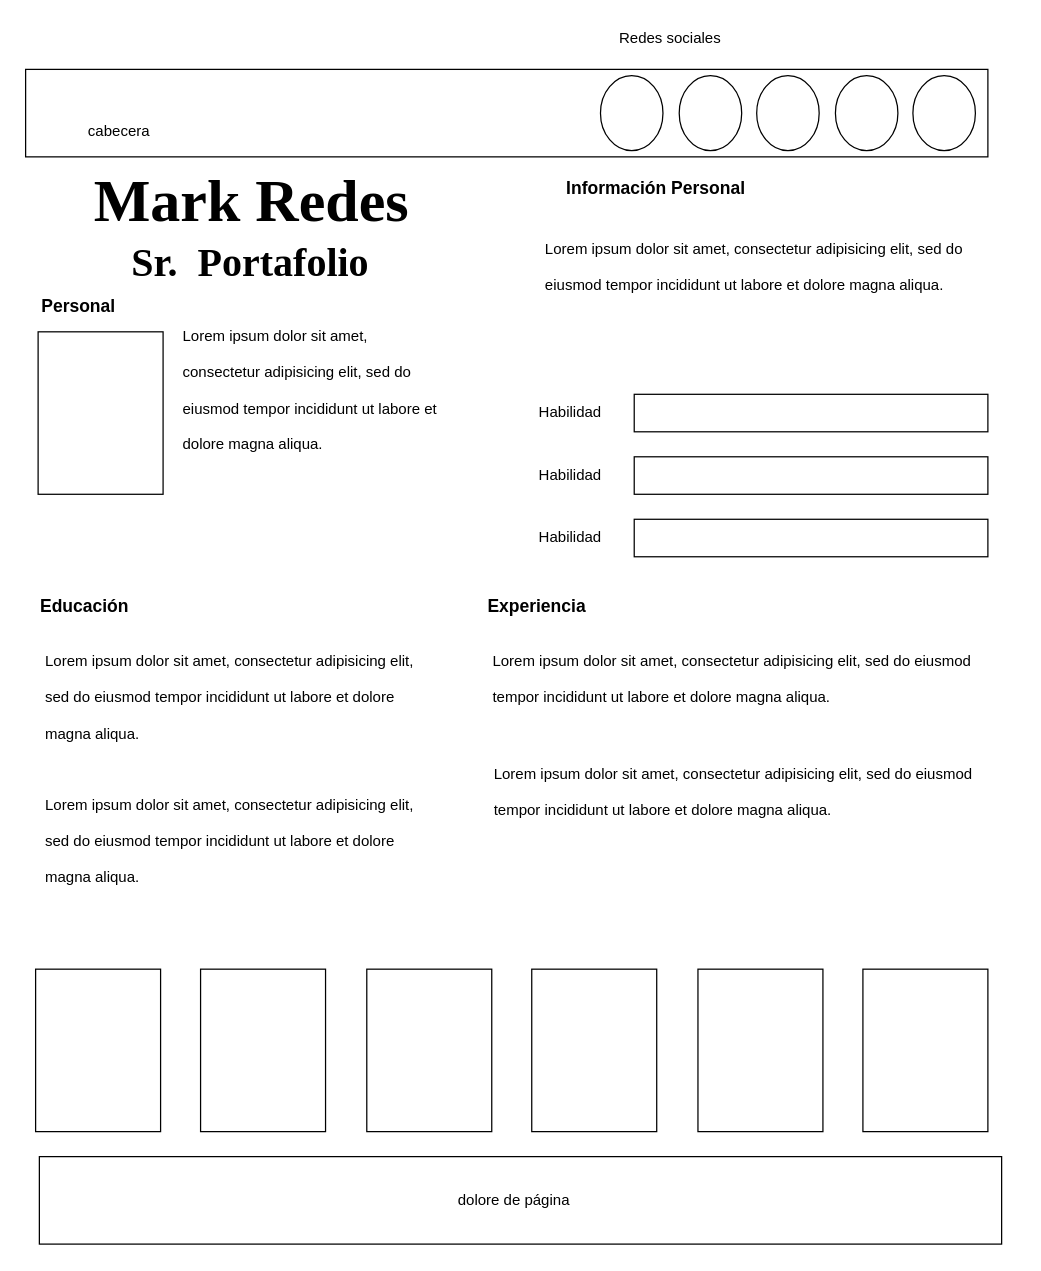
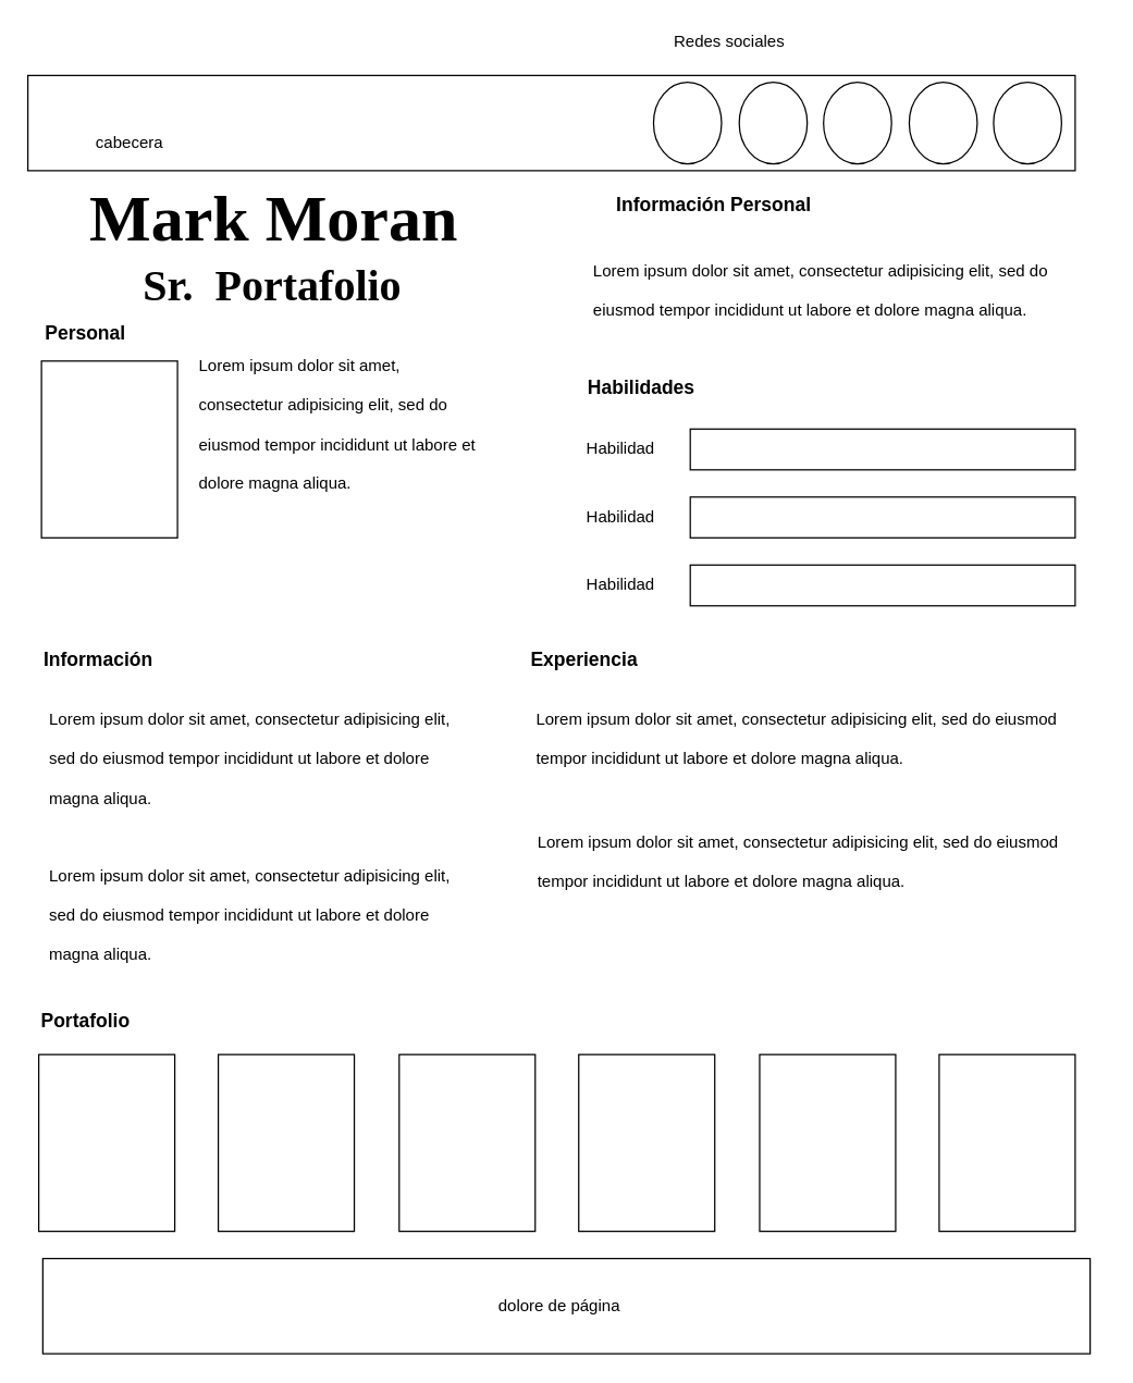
  <mxCell id="0" />
  <mxCell id="1" parent="0" />
  <mxCell id="2" value="" style="rounded=0;whiteSpace=wrap;html=1;" vertex="1" parent="1"><mxGeometry x="20" y="55" width="770" height="70" as="geometry" /></mxCell>
  <mxCell id="3" value="cabecera" style="text;html=1;strokeColor=none;fillColor=none;align=center;verticalAlign=middle;whiteSpace=wrap;rounded=0;" vertex="1" parent="1"><mxGeometry x="65" y="95" width="60" height="20" as="geometry" /></mxCell>
  <mxCell id="4" value="" style="ellipse;whiteSpace=wrap;html=1;" vertex="1" parent="1"><mxGeometry x="480" y="60" width="50" height="60" as="geometry" /></mxCell>
  <mxCell id="5" value="" style="ellipse;whiteSpace=wrap;html=1;" vertex="1" parent="1"><mxGeometry x="543" y="60" width="50" height="60" as="geometry" /></mxCell>
  <mxCell id="6" value="" style="ellipse;whiteSpace=wrap;html=1;" vertex="1" parent="1"><mxGeometry x="605" y="60" width="50" height="60" as="geometry" /></mxCell>
  <mxCell id="7" value="" style="ellipse;whiteSpace=wrap;html=1;" vertex="1" parent="1"><mxGeometry x="668" y="60" width="50" height="60" as="geometry" /></mxCell>
  <mxCell id="8" value="" style="ellipse;whiteSpace=wrap;html=1;" vertex="1" parent="1"><mxGeometry x="730" y="60" width="50" height="60" as="geometry" /></mxCell>
  <mxCell id="9" value="Redes sociales" style="text;html=1;strokeColor=none;fillColor=none;align=center;verticalAlign=middle;whiteSpace=wrap;rounded=0;" vertex="1" parent="1"><mxGeometry x="491" y="20" width="90" height="20" as="geometry" /></mxCell>
- <mxCell id="10" value="&lt;b&gt;&lt;font face=&quot;Verdana&quot; style=&quot;font-size: 48px&quot;&gt;Mark Redes&lt;/font&gt;&lt;/b&gt;" style="text;html=1;strokeColor=none;fillColor=none;align=center;verticalAlign=middle;whiteSpace=wrap;rounded=0;" vertex="1" parent="1"><mxGeometry x="21" y="125" width="360" height="70" as="geometry" /></mxCell>
+ <mxCell id="10" value="&lt;b&gt;&lt;font face=&quot;Verdana&quot; style=&quot;font-size: 48px&quot;&gt;Mark Moran&lt;/font&gt;&lt;/b&gt;" style="text;html=1;strokeColor=none;fillColor=none;align=center;verticalAlign=middle;whiteSpace=wrap;rounded=0;" vertex="1" parent="1"><mxGeometry x="21" y="125" width="360" height="70" as="geometry" /></mxCell>
  <mxCell id="11" value="&lt;b&gt;&lt;font face=&quot;Verdana&quot; style=&quot;font-size: 32px&quot;&gt;Sr.&amp;nbsp; Portafolio&lt;/font&gt;&lt;/b&gt;" style="text;html=1;strokeColor=none;fillColor=none;align=center;verticalAlign=middle;whiteSpace=wrap;rounded=0;" vertex="1" parent="1"><mxGeometry x="20" y="175" width="360" height="70" as="geometry" /></mxCell>
  <mxCell id="12" value="" style="rounded=0;whiteSpace=wrap;html=1;labelBackgroundColor=#66B2FF;" vertex="1" parent="1"><mxGeometry x="30" y="265" width="100" height="130" as="geometry" /></mxCell>
  <mxCell id="13" value="&lt;h1&gt;&lt;span style=&quot;font-size: 12px ; font-weight: normal&quot;&gt;Lorem ipsum dolor sit amet, consectetur adipisicing elit, sed do eiusmod tempor incididunt ut labore et dolore magna aliqua.&lt;/span&gt;&lt;br&gt;&lt;/h1&gt;" style="text;html=1;spacing=5;spacingTop=-20;whiteSpace=wrap;overflow=hidden;rounded=0;labelBackgroundColor=none;" vertex="1" parent="1"><mxGeometry x="141" y="245" width="220" height="120" as="geometry" /></mxCell>
  <mxCell id="14" value="Personal" style="text;html=1;strokeColor=none;fillColor=none;align=left;verticalAlign=middle;whiteSpace=wrap;rounded=0;labelBackgroundColor=none;fontStyle=1;fontSize=14;" vertex="1" parent="1"><mxGeometry x="31" y="235" width="140" height="20" as="geometry" /></mxCell>
  <mxCell id="15" value="Información Personal" style="text;html=1;fillColor=none;align=left;verticalAlign=middle;whiteSpace=wrap;rounded=0;labelBackgroundColor=none;fontStyle=1;fontSize=14;" vertex="1" parent="1"><mxGeometry x="451" y="140" width="360" height="20" as="geometry" /></mxCell>
  <mxCell id="16" value="&lt;h1&gt;&lt;span style=&quot;font-size: 12px ; font-weight: normal&quot;&gt;Lorem ipsum dolor sit amet, consectetur adipisicing elit, sed do eiusmod tempor incididunt ut labore et dolore magna aliqua.&lt;/span&gt;&lt;br&gt;&lt;/h1&gt;" style="text;html=1;spacing=5;spacingTop=-20;whiteSpace=wrap;overflow=hidden;rounded=0;labelBackgroundColor=none;" vertex="1" parent="1"><mxGeometry x="431" y="175" width="360" height="120" as="geometry" /></mxCell>
+ <mxCell id="17" value="Habilidades" style="text;html=1;fillColor=none;align=left;verticalAlign=middle;whiteSpace=wrap;rounded=0;labelBackgroundColor=none;fontStyle=1;fontSize=14;" vertex="1" parent="1"><mxGeometry x="430" y="275" width="360" height="20" as="geometry" /></mxCell>
  <mxCell id="18" value="" style="group" vertex="1" connectable="0" parent="1"><mxGeometry x="429" y="315" width="361" height="30" as="geometry" /></mxCell>
  <mxCell id="19" value="Habilidad" style="text;html=1;strokeColor=none;fillColor=none;align=left;verticalAlign=middle;whiteSpace=wrap;rounded=0;" vertex="1" parent="18"><mxGeometry y="5" width="91" height="20" as="geometry" /></mxCell>
  <mxCell id="20" value="" style="rounded=0;whiteSpace=wrap;html=1;labelBackgroundColor=none;fontSize=14;strokeColor=#000000;align=left;" vertex="1" parent="18"><mxGeometry x="78" width="283" height="30" as="geometry" /></mxCell>
  <mxCell id="21" value="" style="group" vertex="1" connectable="0" parent="1"><mxGeometry x="429" y="365" width="361" height="30" as="geometry" /></mxCell>
  <mxCell id="22" value="Habilidad" style="text;html=1;strokeColor=none;fillColor=none;align=left;verticalAlign=middle;whiteSpace=wrap;rounded=0;" vertex="1" parent="21"><mxGeometry y="5" width="91" height="20" as="geometry" /></mxCell>
  <mxCell id="23" value="" style="rounded=0;whiteSpace=wrap;html=1;labelBackgroundColor=none;fontSize=14;strokeColor=#000000;align=left;" vertex="1" parent="21"><mxGeometry x="78" width="283" height="30" as="geometry" /></mxCell>
  <mxCell id="24" value="" style="group" vertex="1" connectable="0" parent="1"><mxGeometry x="429" y="415" width="361" height="30" as="geometry" /></mxCell>
  <mxCell id="25" value="Habilidad" style="text;html=1;strokeColor=none;fillColor=none;align=left;verticalAlign=middle;whiteSpace=wrap;rounded=0;" vertex="1" parent="24"><mxGeometry y="5" width="91" height="20" as="geometry" /></mxCell>
  <mxCell id="26" value="" style="rounded=0;whiteSpace=wrap;html=1;labelBackgroundColor=none;fontSize=14;strokeColor=#000000;align=left;" vertex="1" parent="24"><mxGeometry x="78" width="283" height="30" as="geometry" /></mxCell>
- <mxCell id="27" value="Educación" style="text;html=1;fillColor=none;align=left;verticalAlign=middle;whiteSpace=wrap;rounded=0;labelBackgroundColor=none;fontStyle=1;fontSize=14;" vertex="1" parent="1"><mxGeometry x="30" y="475" width="360" height="20" as="geometry" /></mxCell>
+ <mxCell id="27" value="Información" style="text;html=1;fillColor=none;align=left;verticalAlign=middle;whiteSpace=wrap;rounded=0;labelBackgroundColor=none;fontStyle=1;fontSize=14;" vertex="1" parent="1"><mxGeometry x="30" y="475" width="360" height="20" as="geometry" /></mxCell>
  <mxCell id="28" value="&lt;h1&gt;&lt;span style=&quot;font-size: 12px ; font-weight: normal&quot;&gt;Lorem ipsum dolor sit amet, consectetur adipisicing elit, sed do eiusmod tempor incididunt ut labore et dolore magna aliqua.&lt;/span&gt;&lt;br&gt;&lt;/h1&gt;" style="text;html=1;spacing=5;spacingTop=-20;whiteSpace=wrap;overflow=hidden;rounded=0;labelBackgroundColor=none;" vertex="1" parent="1"><mxGeometry x="31" y="505" width="320" height="120" as="geometry" /></mxCell>
  <mxCell id="29" value="Experiencia" style="text;html=1;fillColor=none;align=left;verticalAlign=middle;whiteSpace=wrap;rounded=0;labelBackgroundColor=none;fontStyle=1;fontSize=14;" vertex="1" parent="1"><mxGeometry x="388" y="475" width="360" height="20" as="geometry" /></mxCell>
  <mxCell id="30" value="&lt;h1&gt;&lt;span style=&quot;font-size: 12px ; font-weight: normal&quot;&gt;Lorem ipsum dolor sit amet, consectetur adipisicing elit, sed do eiusmod tempor incididunt ut labore et dolore magna aliqua.&lt;/span&gt;&lt;br&gt;&lt;/h1&gt;" style="text;html=1;spacing=5;spacingTop=-20;whiteSpace=wrap;overflow=hidden;rounded=0;labelBackgroundColor=none;" vertex="1" parent="1"><mxGeometry x="389" y="505" width="402" height="120" as="geometry" /></mxCell>
  <mxCell id="31" value="&lt;h1&gt;&lt;span style=&quot;font-size: 12px ; font-weight: normal&quot;&gt;Lorem ipsum dolor sit amet, consectetur adipisicing elit, sed do eiusmod tempor incididunt ut labore et dolore magna aliqua.&lt;/span&gt;&lt;br&gt;&lt;/h1&gt;" style="text;html=1;spacing=5;spacingTop=-20;whiteSpace=wrap;overflow=hidden;rounded=0;labelBackgroundColor=none;" vertex="1" parent="1"><mxGeometry x="31" y="620" width="321" height="120" as="geometry" /></mxCell>
  <mxCell id="32" value="&lt;h1&gt;&lt;span style=&quot;font-size: 12px ; font-weight: normal&quot;&gt;Lorem ipsum dolor sit amet, consectetur adipisicing elit, sed do eiusmod tempor incididunt ut labore et dolore magna aliqua.&lt;/span&gt;&lt;br&gt;&lt;/h1&gt;" style="text;html=1;spacing=5;spacingTop=-20;whiteSpace=wrap;overflow=hidden;rounded=0;labelBackgroundColor=none;" vertex="1" parent="1"><mxGeometry x="390" y="595" width="402" height="120" as="geometry" /></mxCell>
+ <mxCell id="33" value="Portafolio" style="text;html=1;fillColor=none;align=left;verticalAlign=middle;whiteSpace=wrap;rounded=0;labelBackgroundColor=none;fontStyle=1;fontSize=14;" vertex="1" parent="1"><mxGeometry x="28" y="740" width="360" height="20" as="geometry" /></mxCell>
  <mxCell id="34" value="" style="rounded=0;whiteSpace=wrap;html=1;labelBackgroundColor=#66B2FF;" vertex="1" parent="1"><mxGeometry x="28" y="775" width="100" height="130" as="geometry" /></mxCell>
  <mxCell id="35" value="" style="rounded=0;whiteSpace=wrap;html=1;labelBackgroundColor=#66B2FF;" vertex="1" parent="1"><mxGeometry x="160" y="775" width="100" height="130" as="geometry" /></mxCell>
  <mxCell id="36" value="" style="rounded=0;whiteSpace=wrap;html=1;labelBackgroundColor=#66B2FF;" vertex="1" parent="1"><mxGeometry x="293" y="775" width="100" height="130" as="geometry" /></mxCell>
  <mxCell id="37" value="" style="rounded=0;whiteSpace=wrap;html=1;labelBackgroundColor=#66B2FF;" vertex="1" parent="1"><mxGeometry x="425" y="775" width="100" height="130" as="geometry" /></mxCell>
  <mxCell id="38" value="" style="rounded=0;whiteSpace=wrap;html=1;labelBackgroundColor=#66B2FF;" vertex="1" parent="1"><mxGeometry x="558" y="775" width="100" height="130" as="geometry" /></mxCell>
  <mxCell id="39" value="" style="rounded=0;whiteSpace=wrap;html=1;labelBackgroundColor=#66B2FF;" vertex="1" parent="1"><mxGeometry x="690" y="775" width="100" height="130" as="geometry" /></mxCell>
  <mxCell id="40" value="" style="rounded=0;whiteSpace=wrap;html=1;" vertex="1" parent="1"><mxGeometry x="31" y="925" width="770" height="70" as="geometry" /></mxCell>
  <mxCell id="41" value="dolore de página" style="text;html=1;strokeColor=none;fillColor=none;align=center;verticalAlign=middle;whiteSpace=wrap;rounded=0;" vertex="1" parent="1"><mxGeometry x="331" y="950" width="160" height="20" as="geometry" /></mxCell>
